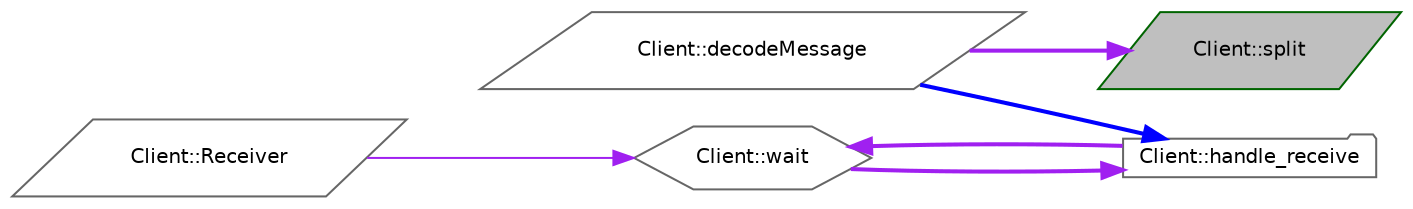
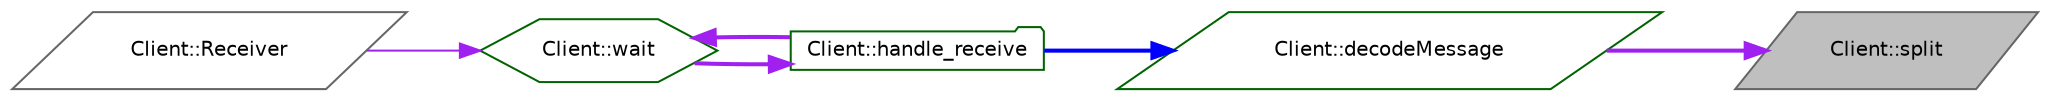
  digraph {
    rankdir=RL
    node [color=darkgreen fillcolor=white fontname=Helvetica fontsize=10 shape=parallelogram style=filled]
    edge [color=purple dir=back fontname=Helvetica fontsize=10 labelfontname=Helvetica labelfontsize=10 style=bold]
-   n1 [fillcolor=grey75 fontcolor=black height=0.2 label="Client::split" width=0.4]
-   n2 [color=gray40 height=0.2 label="Client::decodeMessage" width=0.4]
-   n3 [color=gray40 height=0.2 label="Client::handle_receive" shape=folder width=0.4]
-   n4 [color=gray40 height=0.2 label="Client::wait" shape=hexagon width=0.4]
+   n1 [color=gray40 fillcolor=grey75 fontcolor=black height=0.2 label="Client::split" width=0.4]
+   n2 [height=0.2 label="Client::decodeMessage" width=0.4]
+   n3 [height=0.2 label="Client::handle_receive" shape=folder width=0.4]
+   n4 [height=0.2 label="Client::wait" shape=hexagon width=0.4]
    n5 [color=gray40 height=0.2 label="Client::Receiver" width=0.4]
    n1 -> n2
-   n3 -> n2 [color=blue]
+   n2 -> n3 [color=blue]
    n3 -> n4
    n4 -> n3
    n4 -> n5 [style=solid]
  }
